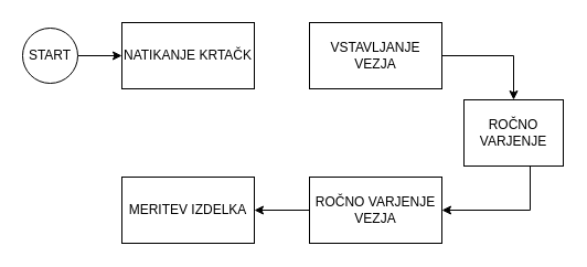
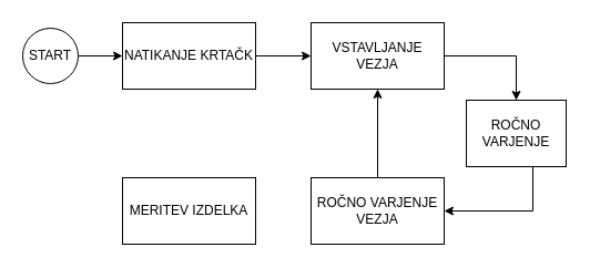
  <mxCell id="0" />
  <mxCell id="1" parent="0" />
  <mxCell id="2" style="edgeStyle=orthogonalEdgeStyle;rounded=0;orthogonalLoop=1;jettySize=auto;html=1;entryX=0;entryY=0.5;entryDx=0;entryDy=0;" edge="1" parent="1" source="3" target="5"><mxGeometry relative="1" as="geometry" /></mxCell>
  <mxCell id="3" value="START" style="ellipse;whiteSpace=wrap;html=1;aspect=fixed;" vertex="1" parent="1"><mxGeometry x="20" y="25" width="50" height="50" as="geometry" /></mxCell>
+ <mxCell id="4" value="" style="edgeStyle=orthogonalEdgeStyle;rounded=0;orthogonalLoop=1;jettySize=auto;html=1;" edge="1" parent="1" source="5" target="12"><mxGeometry relative="1" as="geometry" /></mxCell>
  <mxCell id="5" value="NATIKANJE KRTAČK" style="whiteSpace=wrap;html=1;" vertex="1" parent="1"><mxGeometry x="110" y="20" width="120" height="60" as="geometry" /></mxCell>
  <mxCell id="6" style="edgeStyle=orthogonalEdgeStyle;rounded=0;orthogonalLoop=1;jettySize=auto;html=1;entryX=1;entryY=0.5;entryDx=0;entryDy=0;" edge="1" parent="1" source="7" target="9"><mxGeometry relative="1" as="geometry"><Array as="points"><mxPoint x="480" y="190" /></Array></mxGeometry></mxCell>
  <mxCell id="7" value="ROČNO VARJENJE" style="whiteSpace=wrap;html=1;" vertex="1" parent="1"><mxGeometry x="420" y="90" width="90" height="60" as="geometry" /></mxCell>
- <mxCell id="8" value="" style="edgeStyle=orthogonalEdgeStyle;rounded=0;orthogonalLoop=1;jettySize=auto;html=1;entryX=1;entryY=0.5;entryDx=0;entryDy=0;" edge="1" parent="1" source="9" target="10"><mxGeometry relative="1" as="geometry"><mxPoint x="390" y="190" as="targetPoint" /></mxGeometry></mxCell>
+ <mxCell id="8" value="" style="edgeStyle=orthogonalEdgeStyle;rounded=0;orthogonalLoop=1;jettySize=auto;html=1;" edge="1" parent="1" source="9" target="12"><mxGeometry relative="1" as="geometry"><mxPoint x="390" y="190" as="targetPoint" /></mxGeometry></mxCell>
  <mxCell id="9" value="ROČNO VARJENJE VEZJA" style="whiteSpace=wrap;html=1;" vertex="1" parent="1"><mxGeometry x="280" y="160" width="120" height="60" as="geometry" /></mxCell>
  <mxCell id="10" value="MERITEV IZDELKA" style="whiteSpace=wrap;html=1;" vertex="1" parent="1"><mxGeometry x="110" y="160" width="120" height="60" as="geometry" /></mxCell>
  <mxCell id="11" style="edgeStyle=orthogonalEdgeStyle;rounded=0;orthogonalLoop=1;jettySize=auto;html=1;entryX=0.5;entryY=0;entryDx=0;entryDy=0;" edge="1" parent="1" source="12" target="7"><mxGeometry relative="1" as="geometry" /></mxCell>
  <mxCell id="12" value="VSTAVLJANJE VEZJA" style="whiteSpace=wrap;html=1;" vertex="1" parent="1"><mxGeometry x="280" y="20" width="120" height="60" as="geometry" /></mxCell>
